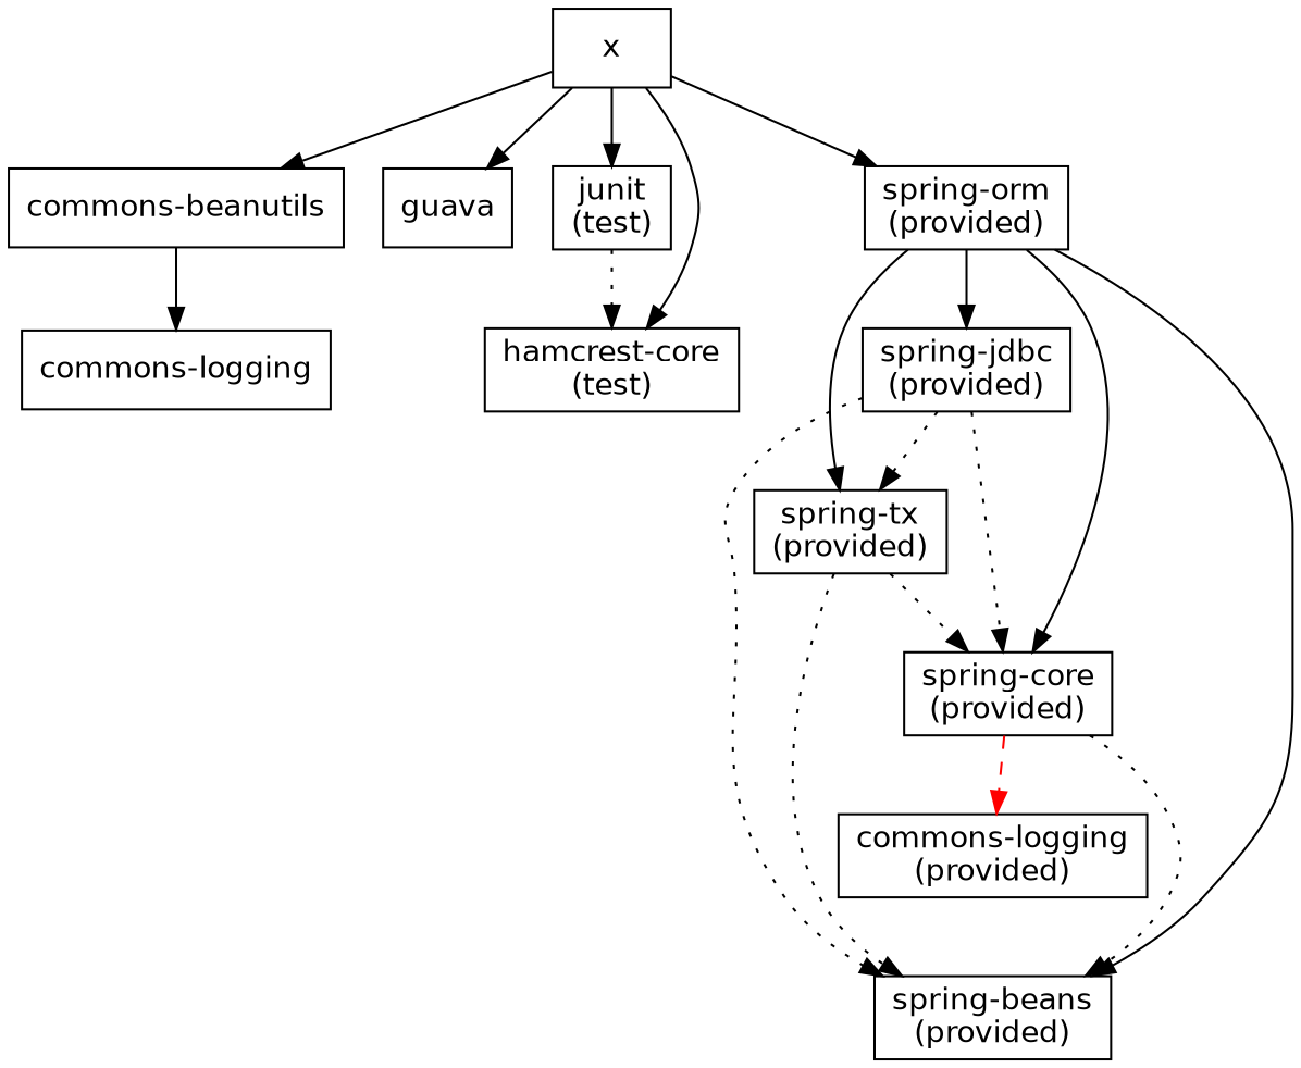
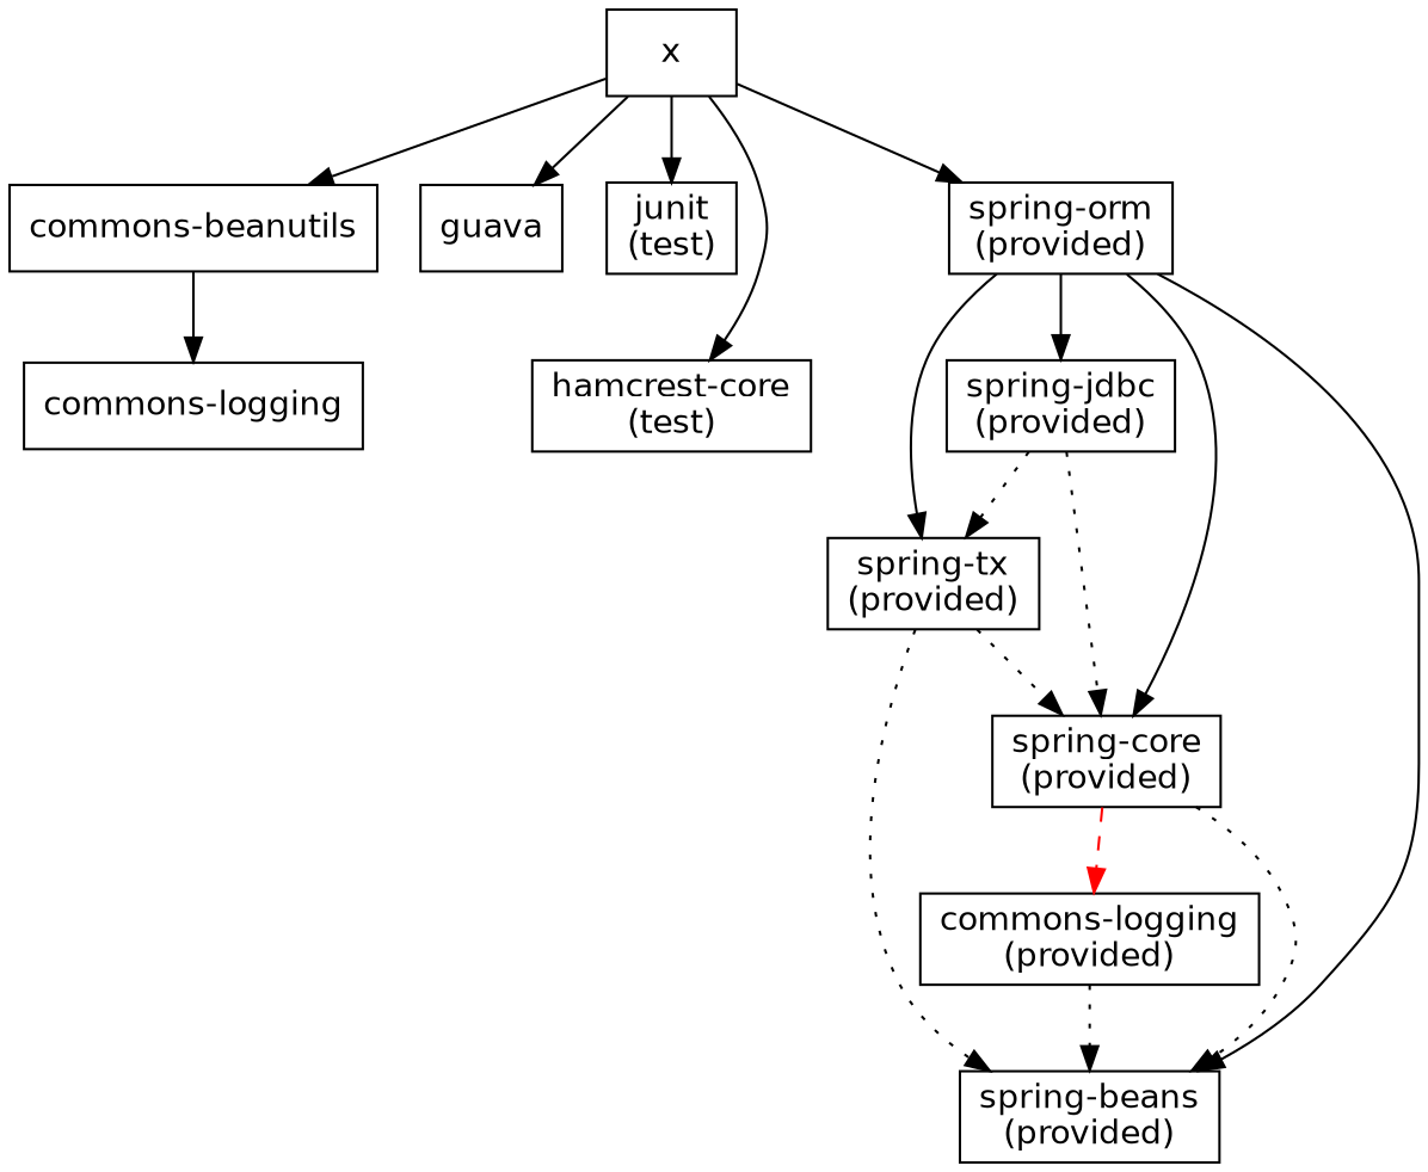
  digraph {
    node [fontname=Helvetica shape=box]
    edge [fontname=Helvetica fontsize=10]
    n1 [label=x]
    n2 [label="commons-beanutils"]
    n3 [label=guava]
    n4 [label="junit\n(test)"]
    n5 [label="hamcrest-core\n(test)"]
    n6 [label="spring-orm\n(provided)"]
    n7 [label="commons-logging"]
    n8 [label="spring-beans\n(provided)"]
    n9 [label="spring-core\n(provided)"]
    n10 [label="spring-jdbc\n(provided)"]
    n11 [label="spring-tx\n(provided)"]
    n12 [label="commons-logging\n(provided)"]
    n1 -> n2
    n1 -> n3
    n1 -> n4
    n1 -> n5
    n1 -> n6
    n2 -> n7
-   n4 -> n5 [style=dotted]
    n6 -> n8
    n6 -> n9
    n6 -> n10
    n6 -> n11
    n9 -> n8 [style=dotted]
    n9 -> n12 [color=red fontcolor=red style=dashed]
-   n10 -> n8 [style=dotted]
+   n12 -> n8 [style=dotted]
    n10 -> n9 [style=dotted]
    n10 -> n11 [style=dotted]
    n11 -> n8 [style=dotted]
    n11 -> n9 [style=dotted]
  }
